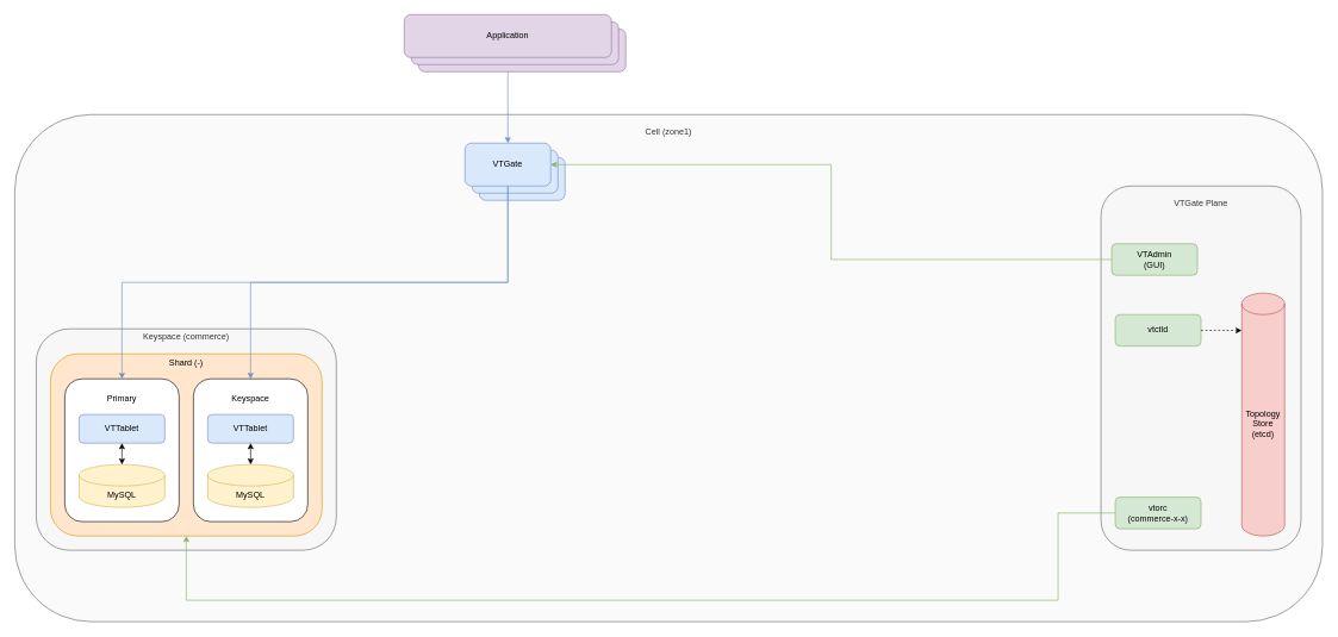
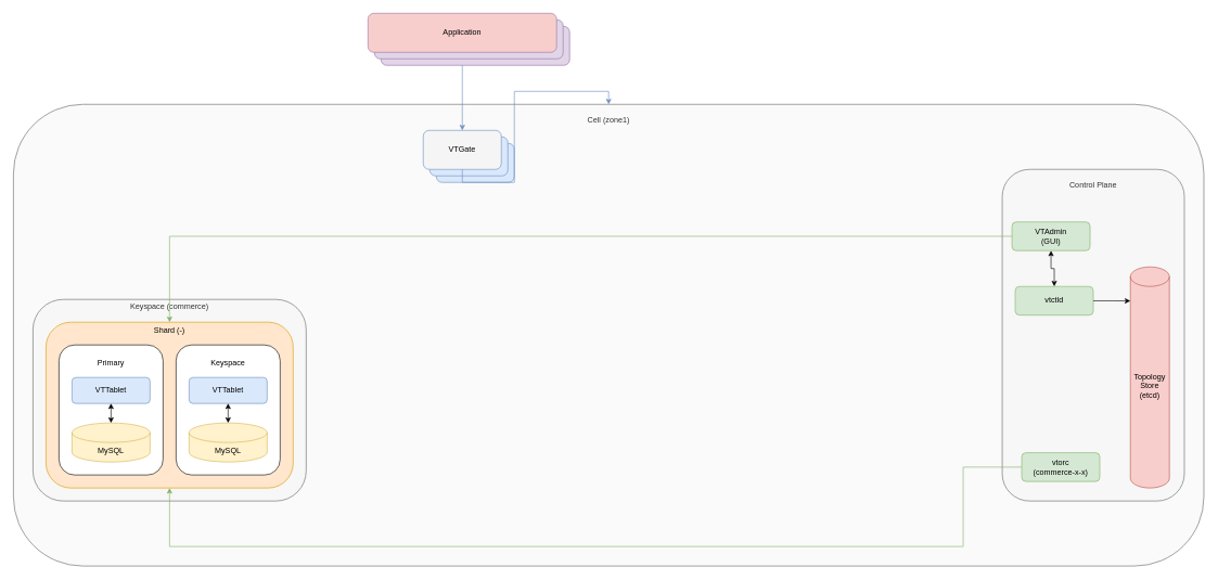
  <mxCell id="0" />
  <mxCell id="1" parent="0" />
  <mxCell id="2" value="Cell (zone1)&lt;div&gt;&lt;br&gt;&lt;/div&gt;&lt;div&gt;&lt;br&gt;&lt;/div&gt;&lt;div&gt;&lt;br&gt;&lt;/div&gt;&lt;div&gt;&lt;br&gt;&lt;/div&gt;&lt;div&gt;&lt;br&gt;&lt;/div&gt;&lt;div&gt;&lt;br&gt;&lt;/div&gt;&lt;div&gt;&lt;br&gt;&lt;/div&gt;&lt;div&gt;&lt;br&gt;&lt;/div&gt;&lt;div&gt;&lt;br&gt;&lt;/div&gt;&lt;div&gt;&lt;br&gt;&lt;/div&gt;&lt;div&gt;&lt;br&gt;&lt;/div&gt;&lt;div&gt;&lt;br&gt;&lt;/div&gt;&lt;div&gt;&lt;br&gt;&lt;/div&gt;&lt;div&gt;&lt;br&gt;&lt;/div&gt;&lt;div&gt;&lt;br&gt;&lt;/div&gt;&lt;div&gt;&lt;br&gt;&lt;/div&gt;&lt;div&gt;&lt;br&gt;&lt;/div&gt;&lt;div&gt;&lt;br&gt;&lt;/div&gt;&lt;div&gt;&lt;br&gt;&lt;/div&gt;&lt;div&gt;&lt;br&gt;&lt;/div&gt;&lt;div&gt;&lt;br&gt;&lt;/div&gt;&lt;div&gt;&lt;br&gt;&lt;/div&gt;&lt;div&gt;&lt;br&gt;&lt;/div&gt;&lt;div&gt;&lt;br&gt;&lt;/div&gt;&lt;div&gt;&lt;br&gt;&lt;/div&gt;&lt;div&gt;&lt;br&gt;&lt;/div&gt;&lt;div&gt;&lt;br&gt;&lt;/div&gt;&lt;div&gt;&lt;br&gt;&lt;/div&gt;&lt;div&gt;&lt;br&gt;&lt;/div&gt;&lt;div&gt;&lt;br&gt;&lt;/div&gt;&lt;div&gt;&lt;br&gt;&lt;/div&gt;&lt;div&gt;&lt;br&gt;&lt;/div&gt;&lt;div&gt;&lt;br&gt;&lt;/div&gt;&lt;div&gt;&lt;br&gt;&lt;/div&gt;&lt;div&gt;&lt;br&gt;&lt;/div&gt;&lt;div&gt;&lt;br&gt;&lt;/div&gt;&lt;div&gt;&lt;br&gt;&lt;/div&gt;&lt;div&gt;&lt;br&gt;&lt;/div&gt;&lt;div&gt;&lt;br&gt;&lt;/div&gt;&lt;div&gt;&lt;br&gt;&lt;/div&gt;&lt;div&gt;&lt;br&gt;&lt;/div&gt;&lt;div&gt;&lt;br&gt;&lt;/div&gt;&lt;div&gt;&lt;br&gt;&lt;/div&gt;&lt;div&gt;&lt;br&gt;&lt;/div&gt;&lt;div&gt;&lt;br&gt;&lt;/div&gt;&lt;div&gt;&lt;br&gt;&lt;/div&gt;" style="rounded=1;whiteSpace=wrap;html=1;fillColor=#f5f5f5;fontColor=#333333;strokeColor=#666666;fillOpacity=50;" vertex="1" parent="1"><mxGeometry x="20" y="160" width="1830" height="710" as="geometry" /></mxCell>
  <mxCell id="3" value="" style="group" vertex="1" connectable="0" parent="1"><mxGeometry x="1540" y="260" width="280" height="510.0" as="geometry" /></mxCell>
- <mxCell id="4" value="VTGate Plane&lt;div&gt;&lt;br&gt;&lt;/div&gt;&lt;div&gt;&lt;br&gt;&lt;/div&gt;&lt;div&gt;&lt;br&gt;&lt;/div&gt;&lt;div&gt;&lt;br&gt;&lt;/div&gt;&lt;div&gt;&lt;br&gt;&lt;/div&gt;&lt;div&gt;&lt;br&gt;&lt;/div&gt;&lt;div&gt;&lt;br&gt;&lt;/div&gt;&lt;div&gt;&lt;br&gt;&lt;/div&gt;&lt;div&gt;&lt;br&gt;&lt;/div&gt;&lt;div&gt;&lt;br&gt;&lt;/div&gt;&lt;div&gt;&lt;br&gt;&lt;/div&gt;&lt;div&gt;&lt;br&gt;&lt;/div&gt;&lt;div&gt;&lt;br&gt;&lt;/div&gt;&lt;div&gt;&lt;br&gt;&lt;/div&gt;&lt;div&gt;&lt;br&gt;&lt;/div&gt;&lt;div&gt;&lt;br&gt;&lt;/div&gt;&lt;div&gt;&lt;br&gt;&lt;/div&gt;&lt;div&gt;&lt;br&gt;&lt;/div&gt;&lt;div&gt;&lt;br&gt;&lt;/div&gt;&lt;div&gt;&lt;br&gt;&lt;/div&gt;&lt;div&gt;&lt;br&gt;&lt;/div&gt;&lt;div&gt;&lt;br&gt;&lt;/div&gt;&lt;div&gt;&lt;br&gt;&lt;/div&gt;&lt;div&gt;&lt;br&gt;&lt;/div&gt;&lt;div&gt;&lt;br&gt;&lt;/div&gt;&lt;div&gt;&lt;br&gt;&lt;/div&gt;&lt;div&gt;&lt;br&gt;&lt;/div&gt;&lt;div&gt;&lt;br&gt;&lt;/div&gt;&lt;div&gt;&lt;br&gt;&lt;/div&gt;&lt;div&gt;&lt;br&gt;&lt;/div&gt;&lt;div&gt;&lt;br&gt;&lt;/div&gt;&lt;div&gt;&lt;br&gt;&lt;/div&gt;" style="rounded=1;whiteSpace=wrap;html=1;fillColor=#f5f5f5;fontColor=#333333;strokeColor=#666666;fillOpacity=50;" vertex="1" parent="3"><mxGeometry width="280" height="510.0" as="geometry" /></mxCell>
+ <mxCell id="4" value="Control Plane&lt;div&gt;&lt;br&gt;&lt;/div&gt;&lt;div&gt;&lt;br&gt;&lt;/div&gt;&lt;div&gt;&lt;br&gt;&lt;/div&gt;&lt;div&gt;&lt;br&gt;&lt;/div&gt;&lt;div&gt;&lt;br&gt;&lt;/div&gt;&lt;div&gt;&lt;br&gt;&lt;/div&gt;&lt;div&gt;&lt;br&gt;&lt;/div&gt;&lt;div&gt;&lt;br&gt;&lt;/div&gt;&lt;div&gt;&lt;br&gt;&lt;/div&gt;&lt;div&gt;&lt;br&gt;&lt;/div&gt;&lt;div&gt;&lt;br&gt;&lt;/div&gt;&lt;div&gt;&lt;br&gt;&lt;/div&gt;&lt;div&gt;&lt;br&gt;&lt;/div&gt;&lt;div&gt;&lt;br&gt;&lt;/div&gt;&lt;div&gt;&lt;br&gt;&lt;/div&gt;&lt;div&gt;&lt;br&gt;&lt;/div&gt;&lt;div&gt;&lt;br&gt;&lt;/div&gt;&lt;div&gt;&lt;br&gt;&lt;/div&gt;&lt;div&gt;&lt;br&gt;&lt;/div&gt;&lt;div&gt;&lt;br&gt;&lt;/div&gt;&lt;div&gt;&lt;br&gt;&lt;/div&gt;&lt;div&gt;&lt;br&gt;&lt;/div&gt;&lt;div&gt;&lt;br&gt;&lt;/div&gt;&lt;div&gt;&lt;br&gt;&lt;/div&gt;&lt;div&gt;&lt;br&gt;&lt;/div&gt;&lt;div&gt;&lt;br&gt;&lt;/div&gt;&lt;div&gt;&lt;br&gt;&lt;/div&gt;&lt;div&gt;&lt;br&gt;&lt;/div&gt;&lt;div&gt;&lt;br&gt;&lt;/div&gt;&lt;div&gt;&lt;br&gt;&lt;/div&gt;&lt;div&gt;&lt;br&gt;&lt;/div&gt;&lt;div&gt;&lt;br&gt;&lt;/div&gt;" style="rounded=1;whiteSpace=wrap;html=1;fillColor=#f5f5f5;fontColor=#333333;strokeColor=#666666;fillOpacity=50;" vertex="1" parent="3"><mxGeometry width="280" height="510.0" as="geometry" /></mxCell>
  <mxCell id="5" value="Topology&lt;div&gt;Store&lt;/div&gt;&lt;div&gt;(etcd)&lt;/div&gt;" style="shape=cylinder3;whiteSpace=wrap;html=1;boundedLbl=1;backgroundOutline=1;size=15;fillColor=#f8cecc;strokeColor=#b85450;" vertex="1" parent="3"><mxGeometry x="197" y="150" width="60" height="340" as="geometry" /></mxCell>
+ <mxCell id="6" style="edgeStyle=orthogonalEdgeStyle;rounded=0;orthogonalLoop=1;jettySize=auto;html=1;exitX=0.5;exitY=1;exitDx=0;exitDy=0;entryX=0.5;entryY=0;entryDx=0;entryDy=0;startArrow=classic;startFill=1;" edge="1" parent="3" source="7" target="8"><mxGeometry relative="1" as="geometry" /></mxCell>
  <mxCell id="7" value="VTAdmin&lt;div&gt;(GUI)&lt;/div&gt;" style="rounded=1;whiteSpace=wrap;html=1;fillColor=#d5e8d4;strokeColor=#82b366;" vertex="1" parent="3"><mxGeometry x="15" y="80.8" width="120" height="44.2" as="geometry" /></mxCell>
  <mxCell id="8" value="vtctld" style="rounded=1;whiteSpace=wrap;html=1;fillColor=#d5e8d4;strokeColor=#82b366;" vertex="1" parent="3"><mxGeometry x="20" y="180" width="120" height="44.2" as="geometry" /></mxCell>
- <mxCell id="9" value="vtorc&lt;div&gt;(commerce-x-x)&lt;/div&gt;" style="rounded=1;whiteSpace=wrap;html=1;fillColor=#d5e8d4;strokeColor=#82b366;" vertex="1" parent="3"><mxGeometry x="20" y="435.8" width="120" height="44.2" as="geometry" /></mxCell>
- <mxCell id="10" style="edgeStyle=orthogonalEdgeStyle;rounded=0;orthogonalLoop=1;jettySize=auto;html=1;entryX=0;entryY=0.154;entryDx=0;entryDy=0;entryPerimeter=0;dashed=1;" edge="1" parent="3" source="8" target="5"><mxGeometry relative="1" as="geometry" /></mxCell>
+ <mxCell id="9" value="vtorc&lt;div&gt;(commerce-x-x)&lt;/div&gt;" style="rounded=1;whiteSpace=wrap;html=1;fillColor=#d5e8d4;strokeColor=#82b366;" vertex="1" parent="3"><mxGeometry x="30" y="435.8" width="120" height="44.2" as="geometry" /></mxCell>
+ <mxCell id="10" style="edgeStyle=orthogonalEdgeStyle;rounded=0;orthogonalLoop=1;jettySize=auto;html=1;entryX=0;entryY=0.154;entryDx=0;entryDy=0;entryPerimeter=0;" edge="1" parent="3" source="8" target="5"><mxGeometry relative="1" as="geometry" /></mxCell>
  <mxCell id="11" value="" style="group" vertex="1" connectable="0" parent="1"><mxGeometry x="50" y="460" width="420" height="310" as="geometry" /></mxCell>
  <mxCell id="12" value="Keyspace (commerce)&lt;div&gt;&lt;br&gt;&lt;/div&gt;&lt;div&gt;&lt;br&gt;&lt;/div&gt;&lt;div&gt;&lt;br&gt;&lt;/div&gt;&lt;div&gt;&lt;br&gt;&lt;/div&gt;&lt;div&gt;&lt;br&gt;&lt;/div&gt;&lt;div&gt;&lt;br&gt;&lt;/div&gt;&lt;div&gt;&lt;br&gt;&lt;/div&gt;&lt;div&gt;&lt;br&gt;&lt;/div&gt;&lt;div&gt;&lt;br&gt;&lt;/div&gt;&lt;div&gt;&lt;br&gt;&lt;/div&gt;&lt;div&gt;&lt;br&gt;&lt;/div&gt;&lt;div&gt;&lt;br&gt;&lt;/div&gt;&lt;div&gt;&lt;br&gt;&lt;/div&gt;&lt;div&gt;&lt;br&gt;&lt;/div&gt;&lt;div&gt;&lt;br&gt;&lt;/div&gt;&lt;div&gt;&lt;br&gt;&lt;/div&gt;&lt;div&gt;&lt;br&gt;&lt;/div&gt;&lt;div&gt;&lt;br&gt;&lt;/div&gt;&lt;div&gt;&lt;br&gt;&lt;/div&gt;&lt;div&gt;&lt;br&gt;&lt;/div&gt;" style="rounded=1;whiteSpace=wrap;html=1;fillColor=#f5f5f5;fontColor=#333333;strokeColor=#666666;fillOpacity=50;" vertex="1" parent="11"><mxGeometry width="420" height="310" as="geometry" /></mxCell>
  <mxCell id="13" value="" style="group" vertex="1" connectable="0" parent="11"><mxGeometry x="20" y="35" width="380" height="255" as="geometry" /></mxCell>
  <mxCell id="14" value="&lt;div&gt;Shard (-)&lt;/div&gt;&lt;div&gt;&lt;br&gt;&lt;/div&gt;&lt;div&gt;&lt;br&gt;&lt;/div&gt;&lt;div&gt;&lt;br&gt;&lt;/div&gt;&lt;div&gt;&lt;br&gt;&lt;/div&gt;&lt;div&gt;&lt;br&gt;&lt;/div&gt;&lt;div&gt;&lt;br&gt;&lt;/div&gt;&lt;div&gt;&lt;br&gt;&lt;/div&gt;&lt;div&gt;&lt;br&gt;&lt;/div&gt;&lt;div&gt;&lt;br&gt;&lt;/div&gt;&lt;div&gt;&lt;br&gt;&lt;/div&gt;&lt;div&gt;&lt;br&gt;&lt;/div&gt;&lt;div&gt;&lt;br&gt;&lt;/div&gt;&lt;div&gt;&lt;br&gt;&lt;/div&gt;&lt;div&gt;&lt;br&gt;&lt;/div&gt;&lt;div&gt;&lt;br&gt;&lt;/div&gt;&lt;div&gt;&lt;br&gt;&lt;/div&gt;" style="rounded=1;whiteSpace=wrap;html=1;fillColor=#ffe6cc;strokeColor=#d79b00;" vertex="1" parent="13"><mxGeometry width="380" height="255" as="geometry" /></mxCell>
  <mxCell id="15" value="" style="group" vertex="1" connectable="0" parent="13"><mxGeometry x="20" y="35" width="160" height="200" as="geometry" /></mxCell>
  <mxCell id="16" value="Primary&lt;div&gt;&lt;br&gt;&lt;/div&gt;&lt;div&gt;&lt;br&gt;&lt;/div&gt;&lt;div&gt;&lt;br&gt;&lt;/div&gt;&lt;div&gt;&lt;br&gt;&lt;/div&gt;&lt;div&gt;&lt;br&gt;&lt;/div&gt;&lt;div&gt;&lt;br&gt;&lt;/div&gt;&lt;div&gt;&lt;br&gt;&lt;/div&gt;&lt;div&gt;&lt;br&gt;&lt;/div&gt;&lt;div&gt;&lt;br&gt;&lt;/div&gt;&lt;div&gt;&lt;br&gt;&lt;/div&gt;" style="rounded=1;whiteSpace=wrap;html=1;" vertex="1" parent="15"><mxGeometry width="160" height="200" as="geometry" /></mxCell>
  <mxCell id="17" value="VTTablet" style="rounded=1;whiteSpace=wrap;html=1;fillColor=#dae8fc;strokeColor=#6c8ebf;" vertex="1" parent="15"><mxGeometry x="20" y="50" width="120" height="40" as="geometry" /></mxCell>
  <mxCell id="18" value="MySQL" style="shape=cylinder3;whiteSpace=wrap;html=1;boundedLbl=1;backgroundOutline=1;size=15;fillColor=#fff2cc;strokeColor=#d6b656;" vertex="1" parent="15"><mxGeometry x="20" y="120" width="120" height="60" as="geometry" /></mxCell>
  <mxCell id="19" style="edgeStyle=orthogonalEdgeStyle;rounded=0;orthogonalLoop=1;jettySize=auto;html=1;exitX=0.5;exitY=1;exitDx=0;exitDy=0;entryX=0.5;entryY=0;entryDx=0;entryDy=0;entryPerimeter=0;startArrow=classic;startFill=1;" edge="1" parent="15" source="17" target="18"><mxGeometry relative="1" as="geometry" /></mxCell>
  <mxCell id="20" value="" style="group" vertex="1" connectable="0" parent="13"><mxGeometry x="200" y="35" width="160" height="200" as="geometry" /></mxCell>
  <mxCell id="21" value="Keyspace&lt;div&gt;&lt;br&gt;&lt;/div&gt;&lt;div&gt;&lt;br&gt;&lt;/div&gt;&lt;div&gt;&lt;br&gt;&lt;/div&gt;&lt;div&gt;&lt;br&gt;&lt;/div&gt;&lt;div&gt;&lt;br&gt;&lt;/div&gt;&lt;div&gt;&lt;br&gt;&lt;/div&gt;&lt;div&gt;&lt;br&gt;&lt;/div&gt;&lt;div&gt;&lt;br&gt;&lt;/div&gt;&lt;div&gt;&lt;br&gt;&lt;/div&gt;&lt;div&gt;&lt;br&gt;&lt;/div&gt;" style="rounded=1;whiteSpace=wrap;html=1;" vertex="1" parent="20"><mxGeometry width="160" height="200" as="geometry" /></mxCell>
  <mxCell id="22" value="VTTablet" style="rounded=1;whiteSpace=wrap;html=1;fillColor=#dae8fc;strokeColor=#6c8ebf;" vertex="1" parent="20"><mxGeometry x="20" y="50" width="120" height="40" as="geometry" /></mxCell>
  <mxCell id="23" value="MySQL" style="shape=cylinder3;whiteSpace=wrap;html=1;boundedLbl=1;backgroundOutline=1;size=15;fillColor=#fff2cc;strokeColor=#d6b656;" vertex="1" parent="20"><mxGeometry x="20" y="120" width="120" height="60" as="geometry" /></mxCell>
  <mxCell id="24" style="edgeStyle=orthogonalEdgeStyle;rounded=0;orthogonalLoop=1;jettySize=auto;html=1;exitX=0.5;exitY=1;exitDx=0;exitDy=0;entryX=0.5;entryY=0;entryDx=0;entryDy=0;entryPerimeter=0;startArrow=classic;startFill=1;" edge="1" parent="20" source="22" target="23"><mxGeometry relative="1" as="geometry" /></mxCell>
  <mxCell id="25" value="" style="group" vertex="1" connectable="0" parent="1"><mxGeometry x="565" y="20" width="310" height="260" as="geometry" /></mxCell>
  <mxCell id="26" style="edgeStyle=orthogonalEdgeStyle;rounded=0;orthogonalLoop=1;jettySize=auto;html=1;exitX=0.5;exitY=1;exitDx=0;exitDy=0;entryX=0.5;entryY=0;entryDx=0;entryDy=0;startArrow=classic;startFill=1;fillColor=#dae8fc;strokeColor=#6c8ebf;" edge="1" parent="25" source="34" target="30"><mxGeometry relative="1" as="geometry" /></mxCell>
  <mxCell id="27" value="" style="group" vertex="1" connectable="0" parent="25"><mxGeometry x="85" y="180" width="140" height="80" as="geometry" /></mxCell>
  <mxCell id="28" value="" style="rounded=1;whiteSpace=wrap;html=1;fillColor=#dae8fc;strokeColor=#6c8ebf;" vertex="1" parent="27"><mxGeometry x="20" y="20" width="120" height="60" as="geometry" /></mxCell>
  <mxCell id="29" value="" style="rounded=1;whiteSpace=wrap;html=1;fillColor=#dae8fc;strokeColor=#6c8ebf;" vertex="1" parent="27"><mxGeometry x="10" y="10" width="120" height="60" as="geometry" /></mxCell>
- <mxCell id="30" value="VTGate" style="rounded=1;whiteSpace=wrap;html=1;fillColor=#dae8fc;strokeColor=#6c8ebf;" vertex="1" parent="27"><mxGeometry width="120" height="60" as="geometry" /></mxCell>
+ <mxCell id="30" value="VTGate" style="rounded=1;whiteSpace=wrap;html=1;fillColor=#f5f5f5;strokeColor=#6c8ebf;" vertex="1" parent="27"><mxGeometry width="120" height="60" as="geometry" /></mxCell>
  <mxCell id="31" value="" style="group" vertex="1" connectable="0" parent="25"><mxGeometry width="310" height="80" as="geometry" /></mxCell>
  <mxCell id="32" value="" style="rounded=1;whiteSpace=wrap;html=1;fillColor=#e1d5e7;strokeColor=#9673a6;" vertex="1" parent="31"><mxGeometry x="20" y="20" width="290" height="60" as="geometry" /></mxCell>
  <mxCell id="33" value="" style="rounded=1;whiteSpace=wrap;html=1;fillColor=#e1d5e7;strokeColor=#9673a6;" vertex="1" parent="31"><mxGeometry x="10" y="10" width="290" height="60" as="geometry" /></mxCell>
- <mxCell id="34" value="Application" style="rounded=1;whiteSpace=wrap;html=1;fillColor=#e1d5e7;strokeColor=#9673a6;" vertex="1" parent="31"><mxGeometry width="290" height="60" as="geometry" /></mxCell>
- <mxCell id="35" style="edgeStyle=orthogonalEdgeStyle;rounded=0;orthogonalLoop=1;jettySize=auto;html=1;exitX=0.5;exitY=1;exitDx=0;exitDy=0;entryX=0.5;entryY=0;entryDx=0;entryDy=0;fillColor=#dae8fc;strokeColor=#6c8ebf;" edge="1" parent="1" source="30" target="16"><mxGeometry relative="1" as="geometry" /></mxCell>
- <mxCell id="36" style="edgeStyle=orthogonalEdgeStyle;rounded=0;orthogonalLoop=1;jettySize=auto;html=1;exitX=0.5;exitY=1;exitDx=0;exitDy=0;entryX=0.5;entryY=0;entryDx=0;entryDy=0;fillColor=#dae8fc;strokeColor=#6c8ebf;" edge="1" parent="1" source="30" target="21"><mxGeometry relative="1" as="geometry" /></mxCell>
+ <mxCell id="34" value="Application" style="rounded=1;whiteSpace=wrap;html=1;fillColor=#f8cecc;strokeColor=#9673a6;" vertex="1" parent="31"><mxGeometry width="290" height="60" as="geometry" /></mxCell>
+ <mxCell id="36" style="edgeStyle=orthogonalEdgeStyle;rounded=0;orthogonalLoop=1;jettySize=auto;html=1;exitX=0.5;exitY=1;exitDx=0;exitDy=0;fillColor=#dae8fc;strokeColor=#6c8ebf;" edge="1" parent="1" source="30" target="2"><mxGeometry relative="1" as="geometry" /></mxCell>
  <mxCell id="37" style="edgeStyle=orthogonalEdgeStyle;rounded=0;orthogonalLoop=1;jettySize=auto;html=1;exitX=0;exitY=0.5;exitDx=0;exitDy=0;entryX=0.5;entryY=1;entryDx=0;entryDy=0;strokeColor=#82b366;fillColor=#d5e8d4;" edge="1" parent="1" source="9" target="14"><mxGeometry relative="1" as="geometry"><Array as="points"><mxPoint x="1480" y="718" /><mxPoint x="1480" y="840" /><mxPoint x="260" y="840" /></Array></mxGeometry></mxCell>
- <mxCell id="38" style="edgeStyle=orthogonalEdgeStyle;rounded=0;orthogonalLoop=1;jettySize=auto;html=1;exitX=0;exitY=0.5;exitDx=0;exitDy=0;entryX=1;entryY=0.5;entryDx=0;entryDy=0;strokeColor=#82b366;fillColor=#d5e8d4;" edge="1" parent="1" source="7" target="30"><mxGeometry relative="1" as="geometry" /></mxCell>
+ <mxCell id="39" style="edgeStyle=orthogonalEdgeStyle;rounded=0;orthogonalLoop=1;jettySize=auto;html=1;exitX=0;exitY=0.5;exitDx=0;exitDy=0;entryX=0.5;entryY=0;entryDx=0;entryDy=0;strokeColor=#82b366;fillColor=#d5e8d4;" edge="1" parent="1" source="7" target="14"><mxGeometry relative="1" as="geometry" /></mxCell>
